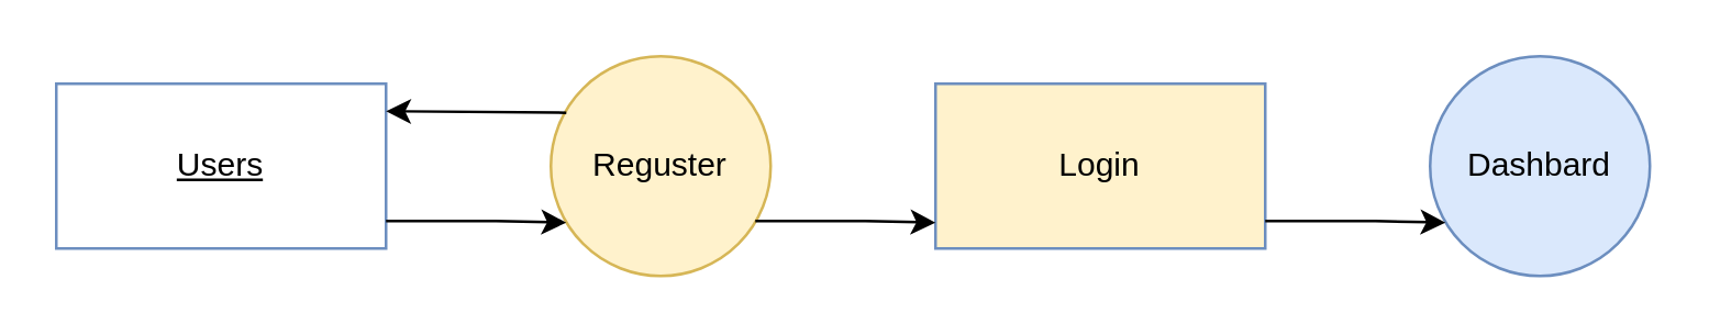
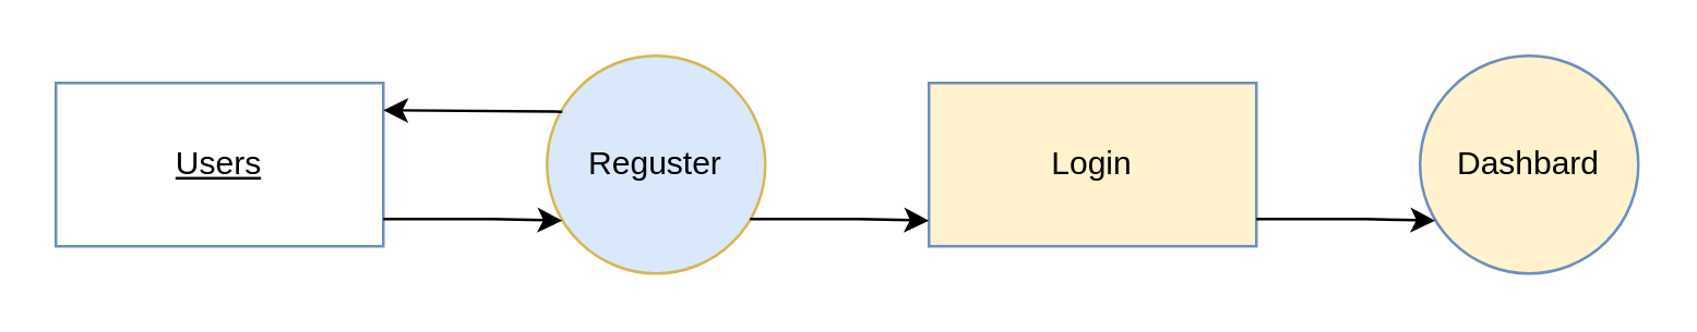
  <mxCell id="0" />
  <mxCell id="1" parent="0" />
  <mxCell id="2" value="Users" style="rounded=0;whiteSpace=wrap;html=1;fontStyle=4;fillColor=#ffffff;strokeColor=#6c8ebf;" vertex="1" parent="1"><mxGeometry x="20" y="30" width="120" height="60" as="geometry" /></mxCell>
- <mxCell id="3" value="Reguster" style="ellipse;whiteSpace=wrap;html=1;aspect=fixed;fillColor=#fff2cc;strokeColor=#d6b656;" vertex="1" parent="1"><mxGeometry x="200" y="20" width="80" height="80" as="geometry" /></mxCell>
+ <mxCell id="3" value="Reguster" style="ellipse;whiteSpace=wrap;html=1;aspect=fixed;fillColor=#dae8fc;strokeColor=#d6b656;" vertex="1" parent="1"><mxGeometry x="200" y="20" width="80" height="80" as="geometry" /></mxCell>
  <mxCell id="4" value="Login" style="rounded=0;whiteSpace=wrap;html=1;fillColor=#fff2cc;strokeColor=#6c8ebf;" vertex="1" parent="1"><mxGeometry x="340" y="30" width="120" height="60" as="geometry" /></mxCell>
- <mxCell id="5" value="Dashbard" style="ellipse;whiteSpace=wrap;html=1;aspect=fixed;fillColor=#dae8fc;strokeColor=#6c8ebf;" vertex="1" parent="1"><mxGeometry x="520" y="20" width="80" height="80" as="geometry" /></mxCell>
+ <mxCell id="5" value="Dashbard" style="ellipse;whiteSpace=wrap;html=1;aspect=fixed;fillColor=#fff2cc;strokeColor=#6c8ebf;" vertex="1" parent="1"><mxGeometry x="520" y="20" width="80" height="80" as="geometry" /></mxCell>
  <mxCell id="6" value="" style="endArrow=classic;html=1;rounded=0;entryX=0.07;entryY=0.757;entryDx=0;entryDy=0;entryPerimeter=0;" edge="1" parent="1" target="3"><mxGeometry relative="1" as="geometry"><mxPoint x="140" y="80" as="sourcePoint" /><mxPoint x="200" y="80" as="targetPoint" /><Array as="points"><mxPoint x="140" y="80" /><mxPoint x="180" y="80" /></Array></mxGeometry></mxCell>
  <mxCell id="7" value="" style="endArrow=classic;html=1;rounded=0;entryX=0.07;entryY=0.757;entryDx=0;entryDy=0;entryPerimeter=0;" edge="1" parent="1"><mxGeometry relative="1" as="geometry"><mxPoint x="205.6" y="40.56" as="sourcePoint" /><mxPoint x="140" y="40" as="targetPoint" /><Array as="points"><mxPoint x="140" y="40" /></Array></mxGeometry></mxCell>
  <mxCell id="8" value="" style="endArrow=classic;html=1;rounded=0;entryX=0.07;entryY=0.757;entryDx=0;entryDy=0;entryPerimeter=0;" edge="1" parent="1"><mxGeometry relative="1" as="geometry"><mxPoint x="274.4" y="80" as="sourcePoint" /><mxPoint x="340" y="80.56" as="targetPoint" /><Array as="points"><mxPoint x="274.4" y="80" /><mxPoint x="314.4" y="80" /></Array></mxGeometry></mxCell>
  <mxCell id="9" value="" style="endArrow=classic;html=1;rounded=0;entryX=0.07;entryY=0.757;entryDx=0;entryDy=0;entryPerimeter=0;" edge="1" parent="1"><mxGeometry relative="1" as="geometry"><mxPoint x="460" y="80" as="sourcePoint" /><mxPoint x="525.6" y="80.56" as="targetPoint" /><Array as="points"><mxPoint x="460" y="80" /><mxPoint x="500" y="80" /></Array></mxGeometry></mxCell>
